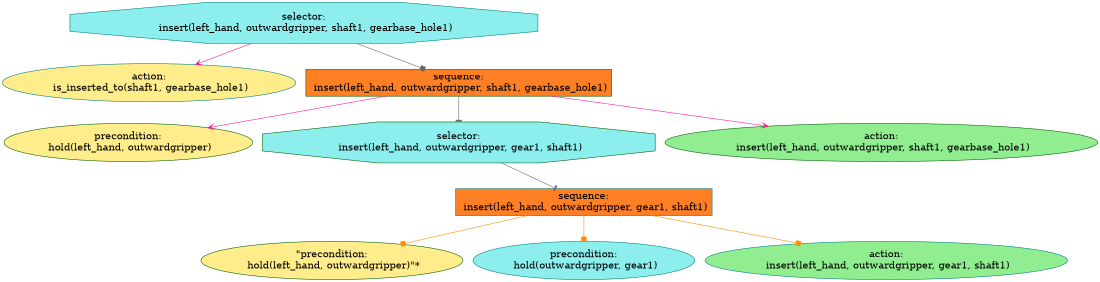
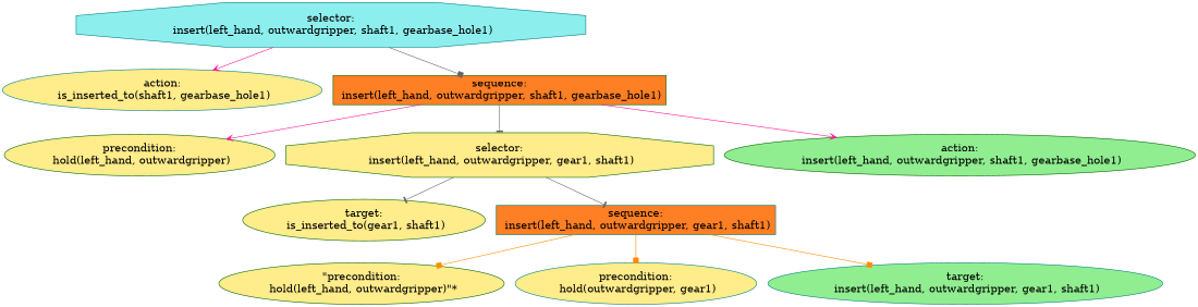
  digraph {
    fontname="times-roman"
    ordering=out
    node [color=darkgreen fillcolor=lightgoldenrod1 fontcolor=black fontname="times-roman" fontsize=18 shape=ellipse style=filled]
    edge [arrowhead=box color=gray40 fontname="times-roman"]
    n1 [color=teal fillcolor=darkslategray2 label="selector:\n insert(left_hand, outwardgripper, shaft1, gearbase_hole1)" shape=octagon]
    n2 [color=teal label="action:\n is_inserted_to(shaft1, gearbase_hole1)"]
    n3 [fillcolor=chocolate1 label="sequence:\n insert(left_hand, outwardgripper, shaft1, gearbase_hole1)" shape=box]
    n4 [label="precondition:\n hold(left_hand, outwardgripper)"]
-   n5 [fillcolor=darkslategray2 label="selector:\n insert(left_hand, outwardgripper, gear1, shaft1)" shape=octagon]
+   n5 [label="selector:\n insert(left_hand, outwardgripper, gear1, shaft1)" shape=octagon]
    n6 [fillcolor=lightgreen label="action:\n insert(left_hand, outwardgripper, shaft1, gearbase_hole1)"]
+   n7 [label="target:\n is_inserted_to(gear1, shaft1)"]
    n8 [color=teal fillcolor=chocolate1 label="sequence:\n insert(left_hand, outwardgripper, gear1, shaft1)" shape=box]
    n9 [label="\"precondition:\n hold(left_hand, outwardgripper)\"*"]
-   n10 [color=teal fillcolor=darkslategray2 label="precondition:\n hold(outwardgripper, gear1)"]
-   n11 [color=teal fillcolor=lightgreen label="action:\n insert(left_hand, outwardgripper, gear1, shaft1)"]
+   n10 [color=teal label="precondition:\n hold(outwardgripper, gear1)"]
+   n11 [color=teal fillcolor=lightgreen label="target:\n insert(left_hand, outwardgripper, gear1, shaft1)"]
    n1 -> n2 [arrowhead=vee color=deeppink]
    n1 -> n3
    n3 -> n4 [arrowhead=vee color=deeppink]
    n3 -> n5 [arrowhead=tee]
    n3 -> n6 [arrowhead=vee color=deeppink]
+   n5 -> n7 [arrowhead=tee]
    n5 -> n8 [arrowhead=tee]
    n8 -> n9 [color=darkorange]
    n8 -> n10 [color=darkorange]
    n8 -> n11 [color=darkorange]
  }
